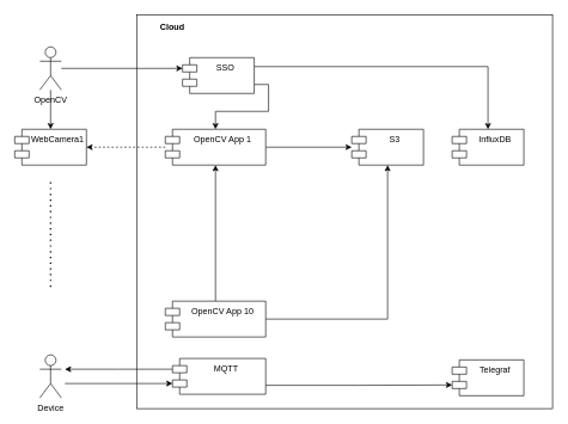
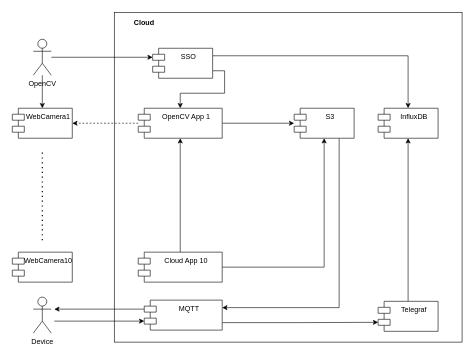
  <mxCell id="0" />
  <mxCell id="1" parent="0" />
  <mxCell id="2" value="" style="rounded=0;whiteSpace=wrap;html=1;" parent="1" vertex="1"><mxGeometry x="190" y="20" width="580" height="550" as="geometry" /></mxCell>
  <mxCell id="3" value="WebCamera1" style="shape=module;align=left;spacingLeft=20;align=center;verticalAlign=top;" parent="1" vertex="1"><mxGeometry x="20" y="180" width="100" height="50" as="geometry" /></mxCell>
+ <mxCell id="4" value="WebCamera10" style="shape=module;align=left;spacingLeft=20;align=center;verticalAlign=top;" parent="1" vertex="1"><mxGeometry x="20" y="420" width="100" height="50" as="geometry" /></mxCell>
  <mxCell id="5" value="" style="endArrow=none;dashed=1;html=1;dashPattern=1 3;strokeWidth=2;rounded=0;" parent="1" edge="1"><mxGeometry width="50" height="50" relative="1" as="geometry"><mxPoint x="70" y="400" as="sourcePoint" /><mxPoint x="70" y="250" as="targetPoint" /></mxGeometry></mxCell>
  <mxCell id="6" style="edgeStyle=orthogonalEdgeStyle;rounded=0;orthogonalLoop=1;jettySize=auto;html=1;exitX=1;exitY=0.75;exitDx=0;exitDy=0;" parent="1" source="8" target="11" edge="1"><mxGeometry relative="1" as="geometry" /></mxCell>
  <mxCell id="7" style="edgeStyle=orthogonalEdgeStyle;rounded=0;orthogonalLoop=1;jettySize=auto;html=1;exitX=1;exitY=0.25;exitDx=0;exitDy=0;" edge="1" parent="1" source="8" target="28"><mxGeometry relative="1" as="geometry" /></mxCell>
  <mxCell id="8" value="SSO" style="shape=module;align=left;spacingLeft=20;align=center;verticalAlign=top;" parent="1" vertex="1"><mxGeometry x="254" y="80" width="100" height="50" as="geometry" /></mxCell>
  <mxCell id="9" style="edgeStyle=orthogonalEdgeStyle;rounded=0;orthogonalLoop=1;jettySize=auto;html=1;entryX=1;entryY=0.5;entryDx=0;entryDy=0;dashed=1;" parent="1" source="11" target="3" edge="1"><mxGeometry relative="1" as="geometry"><mxPoint x="370" y="325" as="targetPoint" /></mxGeometry></mxCell>
  <mxCell id="10" style="edgeStyle=orthogonalEdgeStyle;rounded=0;orthogonalLoop=1;jettySize=auto;html=1;" parent="1" source="11" target="16" edge="1"><mxGeometry relative="1" as="geometry" /></mxCell>
  <mxCell id="11" value="OpenCV App 1" style="shape=module;align=left;spacingLeft=20;align=center;verticalAlign=top;" parent="1" vertex="1"><mxGeometry x="230" y="180" width="140" height="50" as="geometry" /></mxCell>
  <mxCell id="12" style="edgeStyle=orthogonalEdgeStyle;rounded=0;orthogonalLoop=1;jettySize=auto;html=1;entryX=0;entryY=0;entryDx=0;entryDy=15;entryPerimeter=0;" parent="1" source="14" target="8" edge="1"><mxGeometry relative="1" as="geometry" /></mxCell>
  <mxCell id="13" style="edgeStyle=orthogonalEdgeStyle;rounded=0;orthogonalLoop=1;jettySize=auto;html=1;" edge="1" parent="1" source="14" target="3"><mxGeometry relative="1" as="geometry" /></mxCell>
  <mxCell id="14" value="OpenCV" style="shape=umlActor;verticalLabelPosition=bottom;verticalAlign=top;html=1;" parent="1" vertex="1"><mxGeometry x="55" y="65" width="30" height="60" as="geometry" /></mxCell>
+ <mxCell id="15" style="edgeStyle=orthogonalEdgeStyle;rounded=0;orthogonalLoop=1;jettySize=auto;html=1;exitX=0.75;exitY=1;exitDx=0;exitDy=0;entryX=1;entryY=0.25;entryDx=0;entryDy=0;" parent="1" source="16" target="24" edge="1"><mxGeometry relative="1" as="geometry" /></mxCell>
  <mxCell id="16" value="S3" style="shape=module;align=left;spacingLeft=20;align=center;verticalAlign=top;" parent="1" vertex="1"><mxGeometry x="490" y="180" width="100" height="50" as="geometry" /></mxCell>
  <mxCell id="17" style="edgeStyle=orthogonalEdgeStyle;rounded=0;orthogonalLoop=1;jettySize=auto;html=1;" parent="1" source="19" target="11" edge="1"><mxGeometry relative="1" as="geometry" /></mxCell>
  <mxCell id="18" style="edgeStyle=orthogonalEdgeStyle;rounded=0;orthogonalLoop=1;jettySize=auto;html=1;" parent="1" source="19" target="16" edge="1"><mxGeometry relative="1" as="geometry" /></mxCell>
- <mxCell id="19" value="OpenCV App 10" style="shape=module;align=left;spacingLeft=20;align=center;verticalAlign=top;" parent="1" vertex="1"><mxGeometry x="230" y="420" width="140" height="50" as="geometry" /></mxCell>
+ <mxCell id="19" value="Cloud App 10" style="shape=module;align=left;spacingLeft=20;align=center;verticalAlign=top;" parent="1" vertex="1"><mxGeometry x="230" y="420" width="140" height="50" as="geometry" /></mxCell>
  <mxCell id="20" value="Cloud" style="text;align=center;fontStyle=1;verticalAlign=middle;spacingLeft=3;spacingRight=3;strokeColor=none;rotatable=0;points=[[0,0.5],[1,0.5]];portConstraint=eastwest;" parent="1" vertex="1"><mxGeometry x="200" y="24" width="80" height="26" as="geometry" /></mxCell>
  <mxCell id="21" value="Device" style="shape=umlActor;verticalLabelPosition=bottom;verticalAlign=top;html=1;" parent="1" vertex="1"><mxGeometry x="55" y="495" width="30" height="60" as="geometry" /></mxCell>
  <mxCell id="22" style="edgeStyle=orthogonalEdgeStyle;rounded=0;orthogonalLoop=1;jettySize=auto;html=1;exitX=0;exitY=0;exitDx=0;exitDy=15;exitPerimeter=0;" parent="1" source="24" edge="1"><mxGeometry relative="1" as="geometry"><mxPoint x="90" y="515" as="targetPoint" /></mxGeometry></mxCell>
  <mxCell id="23" style="edgeStyle=orthogonalEdgeStyle;rounded=0;orthogonalLoop=1;jettySize=auto;html=1;exitX=1;exitY=0.75;exitDx=0;exitDy=0;entryX=0;entryY=0;entryDx=0;entryDy=35;entryPerimeter=0;" edge="1" parent="1" source="24" target="27"><mxGeometry relative="1" as="geometry" /></mxCell>
  <mxCell id="24" value="MQTT" style="shape=module;align=left;spacingLeft=20;align=center;verticalAlign=top;" parent="1" vertex="1"><mxGeometry x="240" y="500" width="130" height="50" as="geometry" /></mxCell>
  <mxCell id="25" value="" style="endArrow=classic;html=1;rounded=0;entryX=0;entryY=0;entryDx=0;entryDy=35;entryPerimeter=0;" edge="1" parent="1" target="24"><mxGeometry width="50" height="50" relative="1" as="geometry"><mxPoint x="90" y="535" as="sourcePoint" /><mxPoint x="580" y="320" as="targetPoint" /></mxGeometry></mxCell>
+ <mxCell id="26" style="edgeStyle=orthogonalEdgeStyle;rounded=0;orthogonalLoop=1;jettySize=auto;html=1;entryX=0.5;entryY=1;entryDx=0;entryDy=0;" edge="1" parent="1" source="27" target="28"><mxGeometry relative="1" as="geometry" /></mxCell>
  <mxCell id="27" value="Telegraf" style="shape=module;align=left;spacingLeft=20;align=center;verticalAlign=top;" vertex="1" parent="1"><mxGeometry x="630" y="502" width="100" height="50" as="geometry" /></mxCell>
  <mxCell id="28" value="InfluxDB" style="shape=module;align=left;spacingLeft=20;align=center;verticalAlign=top;" vertex="1" parent="1"><mxGeometry x="630" y="180" width="100" height="50" as="geometry" /></mxCell>
